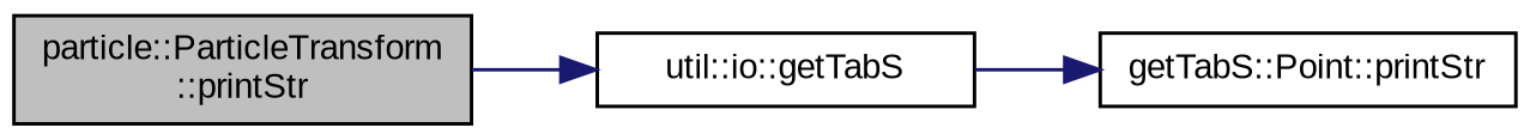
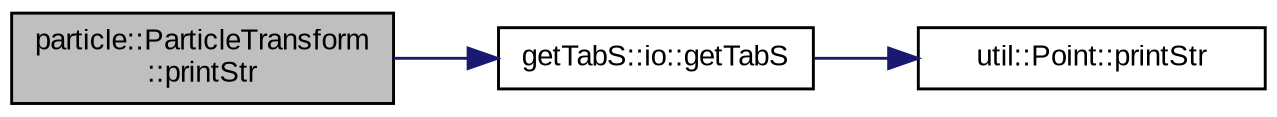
  digraph {
    fontname="Liberation Sans"
    rankdir=LR
    node [color=black fillcolor=white fontname="Liberation Sans" fontsize=10 shape=record style=filled]
    edge [color=midnightblue fontname="Liberation Sans" fontsize=10 labelfontname=Helvetica labelfontsize=10 style=solid]
    n1 [fillcolor=grey75 fontcolor=black height=0.2 label="particle::ParticleTransform\l::printStr" width=0.4]
-   n2 [height=0.2 label="util::io::getTabS" width=0.4]
-   n3 [height=0.2 label="getTabS::Point::printStr" width=0.4]
+   n2 [height=0.2 label="getTabS::io::getTabS" width=0.4]
+   n3 [height=0.2 label="util::Point::printStr" width=0.4]
    n1 -> n2
    n2 -> n3
  }
